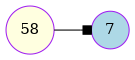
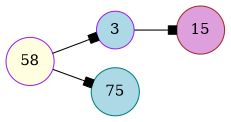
  digraph {
    rankdir=LR
    node [color=purple fillcolor=lightblue shape=circle style=filled]
    edge [arrowhead=box]
    n1 [fillcolor=lightyellow label=58]
-   7
+   7 [label=3]
+   75 [color=teal]
+   15 [color=brown fillcolor=plum]
    n1 -> 7
+   n1 -> 75
+   7 -> 15
  }
